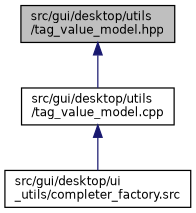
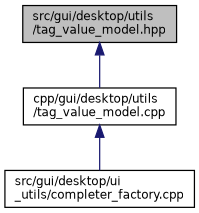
  digraph {
    node [color=black fillcolor=white fontname=Helvetica fontsize=10 shape=record style=filled]
    edge [color=midnightblue dir=back fontname=Helvetica fontsize=10 labelfontname=Helvetica labelfontsize=10 style=solid]
    n1 [fillcolor=grey75 fontcolor=black height=0.2 label="src/gui/desktop/utils\l/tag_value_model.hpp" width=0.4]
-   n2 [height=0.2 label="src/gui/desktop/utils\l/tag_value_model.cpp" width=0.4]
-   n3 [height=0.2 label="src/gui/desktop/ui\l_utils/completer_factory.src" width=0.4]
+   n2 [height=0.2 label="cpp/gui/desktop/utils\l/tag_value_model.cpp" width=0.4]
+   n3 [height=0.2 label="src/gui/desktop/ui\l_utils/completer_factory.cpp" width=0.4]
    n1 -> n2
    n2 -> n3
  }
